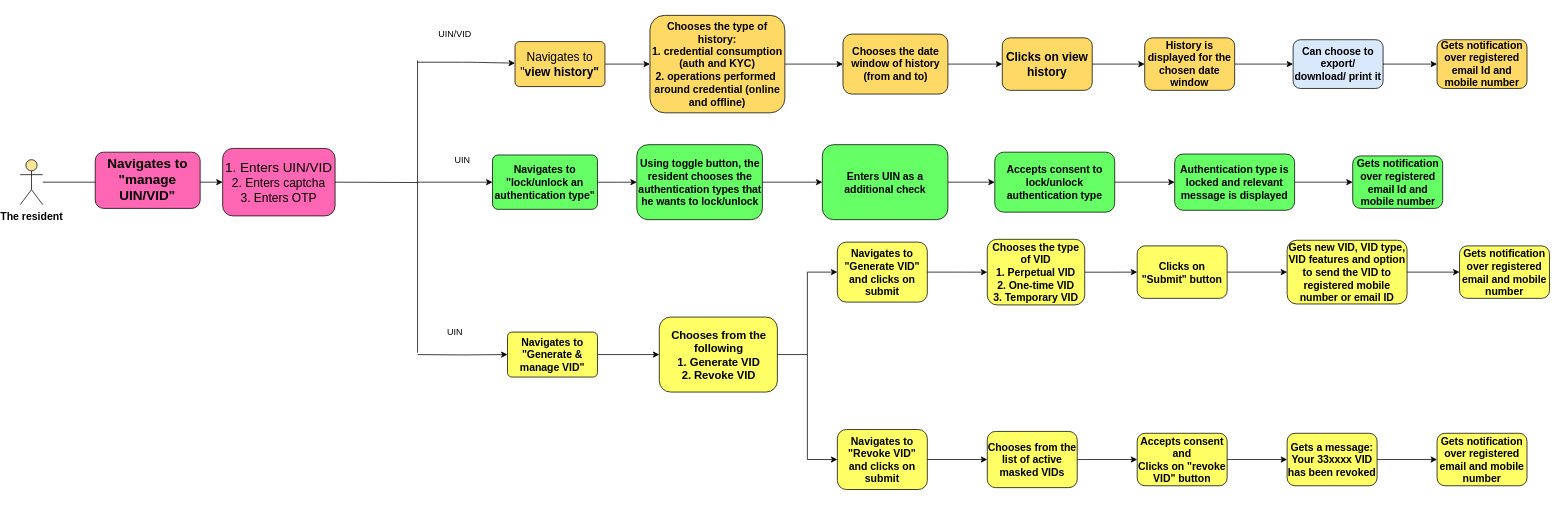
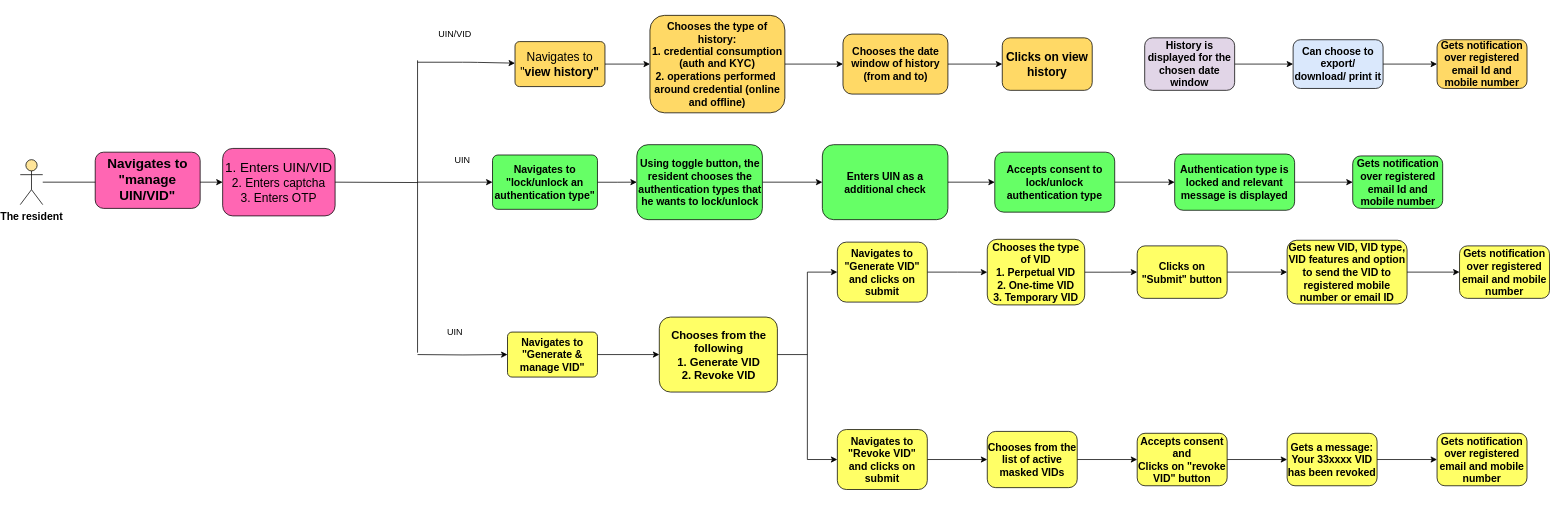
  <mxCell id="0" />
  <mxCell id="1" parent="0" />
  <mxCell id="2" value="" style="edgeStyle=orthogonalEdgeStyle;rounded=0;orthogonalLoop=1;jettySize=auto;html=1;" edge="1" parent="1" source="3" target="5"><mxGeometry relative="1" as="geometry" /></mxCell>
  <mxCell id="3" value="&lt;div&gt;&lt;span style=&quot;letter-spacing: -0.07px&quot;&gt;&lt;font style=&quot;font-size: 16px&quot;&gt;Navigates to &quot;&lt;b&gt;view history&quot;&lt;/b&gt;&lt;/font&gt;&lt;/span&gt;&lt;br&gt;&lt;/div&gt;" style="rounded=1;whiteSpace=wrap;html=1;fillColor=#FFD966;arcSize=10;" vertex="1" parent="1"><mxGeometry x="680" y="55" width="120" height="60" as="geometry" /></mxCell>
  <mxCell id="4" value="" style="edgeStyle=orthogonalEdgeStyle;rounded=0;orthogonalLoop=1;jettySize=auto;html=1;" edge="1" parent="1" source="5" target="7"><mxGeometry relative="1" as="geometry" /></mxCell>
  <mxCell id="5" value="&lt;font style=&quot;font-size: 14px&quot;&gt;&lt;b&gt;Chooses the type of history:&lt;br&gt;1. credential consumption (auth and KYC)&lt;br&gt;2. operations performed&amp;nbsp; around credential (online and offline)&lt;/b&gt;&lt;/font&gt;&lt;span style=&quot;letter-spacing: -0.07px ; background-color: rgb(255 , 255 , 255)&quot;&gt;&lt;br&gt;&lt;/span&gt;" style="rounded=1;whiteSpace=wrap;html=1;fillColor=#FFD966;" vertex="1" parent="1"><mxGeometry x="860" y="20" width="180" height="130" as="geometry" /></mxCell>
  <mxCell id="6" value="" style="edgeStyle=orthogonalEdgeStyle;rounded=0;orthogonalLoop=1;jettySize=auto;html=1;entryX=0;entryY=0.5;entryDx=0;entryDy=0;" edge="1" parent="1" source="7" target="9"><mxGeometry relative="1" as="geometry"><mxPoint x="1210" y="67.5" as="targetPoint" /></mxGeometry></mxCell>
  <mxCell id="7" value="&lt;b style=&quot;font-size: 14px ; letter-spacing: -0.07px&quot;&gt;Chooses the date window of history (from and to)&lt;/b&gt;" style="rounded=1;whiteSpace=wrap;html=1;fillColor=#FFD966;" vertex="1" parent="1"><mxGeometry x="1117.5" y="45" width="140" height="80" as="geometry" /></mxCell>
- <mxCell id="8" value="" style="edgeStyle=orthogonalEdgeStyle;rounded=0;orthogonalLoop=1;jettySize=auto;html=1;fillColor=#FFD966;" edge="1" parent="1" source="9" target="11"><mxGeometry relative="1" as="geometry" /></mxCell>
  <mxCell id="9" value="&lt;b style=&quot;letter-spacing: -0.07px&quot;&gt;&lt;font style=&quot;font-size: 16px&quot;&gt;Clicks on view history&lt;/font&gt;&lt;/b&gt;" style="rounded=1;whiteSpace=wrap;html=1;fillColor=#FFD966;" vertex="1" parent="1"><mxGeometry x="1330" y="50" width="120" height="70" as="geometry" /></mxCell>
  <mxCell id="10" value="" style="edgeStyle=orthogonalEdgeStyle;rounded=0;orthogonalLoop=1;jettySize=auto;html=1;fillColor=#00CC66;" edge="1" parent="1" source="11" target="13"><mxGeometry relative="1" as="geometry" /></mxCell>
- <mxCell id="11" value="&lt;b style=&quot;font-size: 14px ; letter-spacing: -0.07px&quot;&gt;History is displayed for the chosen date window&lt;/b&gt;" style="rounded=1;whiteSpace=wrap;html=1;fillColor=#FFD966;" vertex="1" parent="1"><mxGeometry x="1520" y="50" width="120" height="70" as="geometry" /></mxCell>
+ <mxCell id="11" value="&lt;b style=&quot;font-size: 14px ; letter-spacing: -0.07px&quot;&gt;History is displayed for the chosen date window&lt;/b&gt;" style="rounded=1;whiteSpace=wrap;html=1;fillColor=#e1d5e7;" vertex="1" parent="1"><mxGeometry x="1520" y="50" width="120" height="70" as="geometry" /></mxCell>
  <mxCell id="12" value="" style="edgeStyle=orthogonalEdgeStyle;rounded=0;orthogonalLoop=1;jettySize=auto;html=1;" edge="1" parent="1" source="13" target="14"><mxGeometry relative="1" as="geometry" /></mxCell>
  <mxCell id="13" value="&#10;&#10;&lt;!--StartFragment--&gt;&lt;b style=&quot;font-family: Helvetica; font-size: 14px; font-style: normal; font-variant-ligatures: normal; font-variant-caps: normal; letter-spacing: -0.07px; orphans: 2; text-align: center; text-indent: 0px; text-transform: none; widows: 2; word-spacing: 0px; -webkit-text-stroke-width: 0px; text-decoration-style: initial; text-decoration-color: initial;&quot;&gt;Can choose to export/ download/ print it&lt;/b&gt;&lt;!--EndFragment--&gt;&#10;&#10;" style="rounded=1;whiteSpace=wrap;html=1;fillColor=#dae8fc;" vertex="1" parent="1"><mxGeometry x="1718" y="52.5" width="120" height="65" as="geometry" /></mxCell>
  <mxCell id="14" value="&lt;b style=&quot;font-size: 14px ; letter-spacing: -0.07px&quot;&gt;Gets notification over registered email Id and mobile number&lt;/b&gt;" style="rounded=1;whiteSpace=wrap;html=1;fillColor=#FFD966;" vertex="1" parent="1"><mxGeometry x="1910" y="52.5" width="120" height="65" as="geometry" /></mxCell>
  <mxCell id="15" style="edgeStyle=orthogonalEdgeStyle;rounded=0;orthogonalLoop=1;jettySize=auto;html=1;entryX=0;entryY=0.5;entryDx=0;entryDy=0;fillColor=#00CC66;" edge="1" parent="1" source="16" target="17"><mxGeometry relative="1" as="geometry" /></mxCell>
  <mxCell id="16" value="&lt;b&gt;&lt;font style=&quot;font-size: 14px&quot;&gt;The resident&lt;/font&gt;&lt;/b&gt;" style="shape=umlActor;verticalLabelPosition=bottom;labelBackgroundColor=#ffffff;verticalAlign=top;html=1;outlineConnect=0;fillColor=#FFE599;" vertex="1" parent="1"><mxGeometry x="20" y="212.5" width="30" height="60" as="geometry" /></mxCell>
  <mxCell id="17" value="&lt;div&gt;&lt;font style=&quot;font-size: 18px&quot;&gt;1. Enters UIN/VID&lt;/font&gt;&lt;/div&gt;&lt;div&gt;&lt;font size=&quot;3&quot;&gt;2. Enters captcha&lt;br&gt;&lt;/font&gt;&lt;/div&gt;&lt;span style=&quot;text-align: left&quot;&gt;&lt;font size=&quot;3&quot;&gt;3. Enters OTP&lt;/font&gt;&lt;/span&gt;" style="rounded=1;whiteSpace=wrap;html=1;fillColor=#FF66B3;" vertex="1" parent="1"><mxGeometry x="290" y="197.5" width="150" height="90" as="geometry" /></mxCell>
  <mxCell id="18" value="" style="edgeStyle=orthogonalEdgeStyle;rounded=0;orthogonalLoop=1;jettySize=auto;html=1;" edge="1" parent="1" source="19" target="21"><mxGeometry relative="1" as="geometry" /></mxCell>
  <mxCell id="19" value="&lt;div&gt;&lt;b style=&quot;letter-spacing: -0.07px&quot;&gt;&lt;font style=&quot;font-size: 14px&quot;&gt;Navigates to &quot;lock/unlock an authentication type&quot;&lt;/font&gt;&lt;/b&gt;&lt;br&gt;&lt;/div&gt;" style="rounded=1;whiteSpace=wrap;html=1;fillColor=#66FF66;arcSize=10;" vertex="1" parent="1"><mxGeometry x="650" y="206.25" width="140" height="72.5" as="geometry" /></mxCell>
  <mxCell id="20" value="" style="edgeStyle=orthogonalEdgeStyle;rounded=0;orthogonalLoop=1;jettySize=auto;html=1;" edge="1" parent="1" source="21" target="23"><mxGeometry relative="1" as="geometry" /></mxCell>
  <mxCell id="21" value="&lt;b style=&quot;font-size: 14px ; letter-spacing: -0.07px&quot;&gt;Using toggle button, the resident chooses the authentication types that he wants to lock/unlock&lt;/b&gt;" style="rounded=1;whiteSpace=wrap;html=1;fillColor=#66FF66;" vertex="1" parent="1"><mxGeometry x="842.5" y="192.5" width="167.5" height="100" as="geometry" /></mxCell>
  <mxCell id="22" value="" style="edgeStyle=orthogonalEdgeStyle;rounded=0;orthogonalLoop=1;jettySize=auto;html=1;" edge="1" parent="1" source="23" target="25"><mxGeometry relative="1" as="geometry" /></mxCell>
  <mxCell id="23" value="&lt;b style=&quot;font-size: 14px ; letter-spacing: -0.07px&quot;&gt;Enters UIN as a additional check&lt;/b&gt;" style="rounded=1;whiteSpace=wrap;html=1;fillColor=#66FF66;" vertex="1" parent="1"><mxGeometry x="1090" y="192.5" width="167.5" height="100" as="geometry" /></mxCell>
  <mxCell id="24" value="" style="edgeStyle=orthogonalEdgeStyle;rounded=0;orthogonalLoop=1;jettySize=auto;html=1;" edge="1" parent="1" source="25" target="27"><mxGeometry relative="1" as="geometry" /></mxCell>
  <mxCell id="25" value="&lt;b style=&quot;font-size: 14px ; letter-spacing: -0.07px&quot;&gt;Accepts consent to lock/unlock authentication type&lt;/b&gt;" style="rounded=1;whiteSpace=wrap;html=1;fillColor=#66FF66;" vertex="1" parent="1"><mxGeometry x="1320" y="202.5" width="160" height="80" as="geometry" /></mxCell>
  <mxCell id="26" value="" style="edgeStyle=orthogonalEdgeStyle;rounded=0;orthogonalLoop=1;jettySize=auto;html=1;" edge="1" parent="1" source="27" target="28"><mxGeometry relative="1" as="geometry" /></mxCell>
  <mxCell id="27" value="&lt;b style=&quot;font-size: 14px ; letter-spacing: -0.07px&quot;&gt;Authentication type is locked and relevant message is displayed&lt;/b&gt;" style="rounded=1;whiteSpace=wrap;html=1;fillColor=#66FF66;" vertex="1" parent="1"><mxGeometry x="1560" y="205" width="160" height="75" as="geometry" /></mxCell>
  <mxCell id="28" value="&lt;b style=&quot;font-size: 14px ; letter-spacing: -0.07px&quot;&gt;Gets notification over registered email Id and mobile number&lt;/b&gt;" style="rounded=1;whiteSpace=wrap;html=1;fillColor=#66FF66;" vertex="1" parent="1"><mxGeometry x="1797.5" y="207.5" width="120" height="70" as="geometry" /></mxCell>
  <mxCell id="29" value="" style="edgeStyle=orthogonalEdgeStyle;rounded=0;orthogonalLoop=1;jettySize=auto;html=1;fillColor=#FFFF66;shadow=0;" edge="1" parent="1" target="31"><mxGeometry relative="1" as="geometry"><mxPoint x="550" y="472.5" as="sourcePoint" /></mxGeometry></mxCell>
  <mxCell id="30" value="" style="edgeStyle=orthogonalEdgeStyle;rounded=0;orthogonalLoop=1;jettySize=auto;html=1;fillColor=#FFFF66;shadow=0;" edge="1" parent="1" source="31" target="32"><mxGeometry relative="1" as="geometry" /></mxCell>
  <mxCell id="31" value="&lt;div&gt;&lt;b style=&quot;letter-spacing: -0.07px&quot;&gt;&lt;font style=&quot;font-size: 14px&quot;&gt;Navigates to &quot;Generate &amp;amp; manage VID&quot;&lt;/font&gt;&lt;/b&gt;&lt;br&gt;&lt;/div&gt;" style="rounded=1;whiteSpace=wrap;html=1;fillColor=#FFFF66;arcSize=10;shadow=0;" vertex="1" parent="1"><mxGeometry x="670" y="442.5" width="120" height="60" as="geometry" /></mxCell>
  <mxCell id="32" value="&lt;b style=&quot;letter-spacing: -0.07px ; font-size: 15px&quot;&gt;Chooses from the following&lt;br&gt;1. Generate VID&lt;br&gt;2. Revoke VID&lt;/b&gt;&lt;span style=&quot;letter-spacing: -0.07px ; background-color: rgb(255 , 255 , 255)&quot;&gt;&lt;br&gt;&lt;/span&gt;" style="rounded=1;whiteSpace=wrap;html=1;fillColor=#FFFF66;shadow=0;" vertex="1" parent="1"><mxGeometry x="872.5" y="422.5" width="157.5" height="100" as="geometry" /></mxCell>
  <mxCell id="33" value="" style="edgeStyle=orthogonalEdgeStyle;rounded=0;orthogonalLoop=1;jettySize=auto;html=1;fillColor=#FFFF66;shadow=0;" edge="1" parent="1" source="34" target="36"><mxGeometry relative="1" as="geometry" /></mxCell>
  <mxCell id="34" value="&lt;b style=&quot;font-size: 14px ; letter-spacing: -0.07px&quot;&gt;Navigates to &quot;Generate VID&quot; and clicks on submit&lt;/b&gt;" style="rounded=1;whiteSpace=wrap;html=1;fillColor=#FFFF66;shadow=0;" vertex="1" parent="1"><mxGeometry x="1110" y="322.5" width="120" height="80" as="geometry" /></mxCell>
  <mxCell id="35" value="" style="edgeStyle=orthogonalEdgeStyle;rounded=0;orthogonalLoop=1;jettySize=auto;html=1;fillColor=#FFFF66;shadow=0;" edge="1" parent="1" source="36" target="38"><mxGeometry relative="1" as="geometry" /></mxCell>
  <mxCell id="36" value="&lt;b style=&quot;font-size: 14px ; letter-spacing: -0.07px&quot;&gt;Chooses the type of VID&lt;br&gt;1. Perpetual VID&lt;br&gt;2. One-time VID&lt;br&gt;3. Temporary VID&lt;/b&gt;&lt;span style=&quot;font-size: 14px ; letter-spacing: -0.07px ; background-color: rgb(255 , 255 , 255)&quot;&gt;&lt;br&gt;&lt;/span&gt;" style="rounded=1;whiteSpace=wrap;html=1;fillColor=#FFFF66;shadow=0;" vertex="1" parent="1"><mxGeometry x="1310" y="318.75" width="130" height="87.5" as="geometry" /></mxCell>
  <mxCell id="37" value="" style="edgeStyle=orthogonalEdgeStyle;rounded=0;orthogonalLoop=1;jettySize=auto;html=1;fillColor=#FFFF66;shadow=0;" edge="1" parent="1" source="38" target="40"><mxGeometry relative="1" as="geometry" /></mxCell>
  <mxCell id="38" value="&lt;b style=&quot;font-size: 14px ; letter-spacing: -0.07px&quot;&gt;Clicks on &quot;Submit&quot; button&lt;/b&gt;" style="rounded=1;whiteSpace=wrap;html=1;fillColor=#FFFF66;shadow=0;" vertex="1" parent="1"><mxGeometry x="1510" y="327.5" width="120" height="70" as="geometry" /></mxCell>
  <mxCell id="39" value="" style="edgeStyle=orthogonalEdgeStyle;rounded=0;orthogonalLoop=1;jettySize=auto;html=1;fillColor=#FFFF66;shadow=0;" edge="1" parent="1" source="40" target="41"><mxGeometry relative="1" as="geometry" /></mxCell>
  <mxCell id="40" value="&lt;b style=&quot;font-size: 14px ; letter-spacing: -0.07px&quot;&gt;Gets new VID, VID type, VID features and option to send the VID to registered mobile number or email ID&lt;/b&gt;" style="rounded=1;whiteSpace=wrap;html=1;fillColor=#FFFF66;shadow=0;" vertex="1" parent="1"><mxGeometry x="1710" y="320" width="160" height="85" as="geometry" /></mxCell>
  <mxCell id="41" value="&lt;b style=&quot;font-size: 14px ; letter-spacing: -0.07px&quot;&gt;Gets notification over registered email and mobile number&lt;/b&gt;" style="rounded=1;whiteSpace=wrap;html=1;fillColor=#FFFF66;shadow=0;" vertex="1" parent="1"><mxGeometry x="1940" y="327.5" width="120" height="70" as="geometry" /></mxCell>
  <mxCell id="42" value="" style="edgeStyle=orthogonalEdgeStyle;rounded=0;orthogonalLoop=1;jettySize=auto;html=1;fillColor=#FFFF66;shadow=0;" edge="1" parent="1" source="43" target="45"><mxGeometry relative="1" as="geometry" /></mxCell>
  <mxCell id="43" value="&lt;font style=&quot;font-size: 14px&quot;&gt;&lt;b&gt;Navigates to &quot;Revoke VID&quot; and&amp;nbsp;clicks on submit&lt;/b&gt;&lt;/font&gt;" style="rounded=1;whiteSpace=wrap;html=1;fillColor=#FFFF66;shadow=0;align=center;" vertex="1" parent="1"><mxGeometry x="1110" y="572.5" width="120" height="80" as="geometry" /></mxCell>
  <mxCell id="44" value="" style="edgeStyle=orthogonalEdgeStyle;rounded=0;orthogonalLoop=1;jettySize=auto;html=1;fillColor=#FFFF66;shadow=0;" edge="1" parent="1" source="45" target="47"><mxGeometry relative="1" as="geometry" /></mxCell>
  <mxCell id="45" value="&lt;b style=&quot;font-size: 14px ; letter-spacing: -0.07px&quot;&gt;Chooses from the list of active masked VIDs&lt;/b&gt;" style="rounded=1;whiteSpace=wrap;html=1;fillColor=#FFFF66;shadow=0;" vertex="1" parent="1"><mxGeometry x="1310" y="575" width="120" height="75" as="geometry" /></mxCell>
  <mxCell id="46" value="" style="edgeStyle=orthogonalEdgeStyle;rounded=0;orthogonalLoop=1;jettySize=auto;html=1;fillColor=#FFFF66;shadow=0;" edge="1" parent="1" source="47" target="49"><mxGeometry relative="1" as="geometry" /></mxCell>
  <mxCell id="47" value="&lt;b style=&quot;font-size: 14px ; letter-spacing: -0.07px&quot;&gt;Accepts consent and&lt;br&gt;Clicks on &quot;revoke VID&quot; button&lt;/b&gt;" style="rounded=1;whiteSpace=wrap;html=1;fillColor=#FFFF66;shadow=0;" vertex="1" parent="1"><mxGeometry x="1510" y="577.5" width="120" height="70" as="geometry" /></mxCell>
  <mxCell id="48" value="" style="edgeStyle=orthogonalEdgeStyle;rounded=0;orthogonalLoop=1;jettySize=auto;html=1;fillColor=#FFFF66;shadow=0;" edge="1" parent="1" source="49" target="50"><mxGeometry relative="1" as="geometry" /></mxCell>
  <mxCell id="49" value="&lt;b style=&quot;font-size: 14px ; letter-spacing: -0.07px&quot;&gt;Gets a message: Your 33xxxx VID has been revoked&lt;/b&gt;" style="rounded=1;whiteSpace=wrap;html=1;fillColor=#FFFF66;shadow=0;" vertex="1" parent="1"><mxGeometry x="1710" y="577.5" width="120" height="70" as="geometry" /></mxCell>
  <mxCell id="50" value="&lt;b style=&quot;font-size: 14px ; letter-spacing: -0.07px&quot;&gt;Gets notification over registered email and mobile number&lt;/b&gt;" style="rounded=1;whiteSpace=wrap;html=1;fillColor=#FFFF66;shadow=0;" vertex="1" parent="1"><mxGeometry x="1910" y="577.5" width="120" height="70" as="geometry" /></mxCell>
  <mxCell id="51" value="" style="endArrow=classic;html=1;fillColor=#00CC66;entryX=0;entryY=0.5;entryDx=0;entryDy=0;shadow=0;" edge="1" parent="1" target="34"><mxGeometry width="50" height="50" relative="1" as="geometry"><mxPoint x="1070" y="362.5" as="sourcePoint" /><mxPoint x="1450" y="432.5" as="targetPoint" /></mxGeometry></mxCell>
  <mxCell id="52" value="" style="endArrow=classic;html=1;fillColor=#00CC66;entryX=0;entryY=0.5;entryDx=0;entryDy=0;shadow=0;" edge="1" parent="1"><mxGeometry width="50" height="50" relative="1" as="geometry"><mxPoint x="1070" y="612.5" as="sourcePoint" /><mxPoint x="1110" y="612.5" as="targetPoint" /></mxGeometry></mxCell>
  <mxCell id="53" value="" style="endArrow=none;html=1;fillColor=#00CC66;shadow=0;" edge="1" parent="1"><mxGeometry width="50" height="50" relative="1" as="geometry"><mxPoint x="1070" y="612.5" as="sourcePoint" /><mxPoint x="1070" y="362.5" as="targetPoint" /></mxGeometry></mxCell>
  <mxCell id="54" value="&lt;font style=&quot;font-size: 18px&quot;&gt;&lt;span style=&quot;text-align: left ; text-indent: 0px ; float: none ; display: inline&quot;&gt;&lt;b&gt;Navigates to &quot;manage UIN/VID&quot;&lt;/b&gt;&lt;/span&gt;&lt;/font&gt;" style="rounded=1;whiteSpace=wrap;html=1;fillColor=#FF66B3;" vertex="1" parent="1"><mxGeometry x="120" y="202.5" width="140" height="75" as="geometry" /></mxCell>
  <mxCell id="55" value="UIN" style="text;html=1;strokeColor=none;fillColor=none;align=center;verticalAlign=middle;whiteSpace=wrap;rounded=0;" vertex="1" parent="1"><mxGeometry x="590" y="202.5" width="40" height="20" as="geometry" /></mxCell>
  <mxCell id="56" value="" style="endArrow=none;html=1;fillColor=#00CC66;exitX=1;exitY=0.5;exitDx=0;exitDy=0;shadow=0;" edge="1" parent="1" source="32"><mxGeometry width="50" height="50" relative="1" as="geometry"><mxPoint x="1350" y="402.5" as="sourcePoint" /><mxPoint x="1070" y="472.5" as="targetPoint" /></mxGeometry></mxCell>
  <mxCell id="57" value="UIN/VID" style="text;html=1;strokeColor=none;fillColor=none;align=center;verticalAlign=middle;whiteSpace=wrap;rounded=0;" vertex="1" parent="1"><mxGeometry x="580" y="35" width="40" height="20" as="geometry" /></mxCell>
  <mxCell id="58" value="UIN" style="text;html=1;strokeColor=none;fillColor=none;align=center;verticalAlign=middle;whiteSpace=wrap;rounded=0;" vertex="1" parent="1"><mxGeometry x="580" y="432.5" width="40" height="20" as="geometry" /></mxCell>
  <mxCell id="59" value="" style="endArrow=classic;html=1;entryX=0;entryY=0.5;entryDx=0;entryDy=0;" edge="1" parent="1" target="19"><mxGeometry width="50" height="50" relative="1" as="geometry"><mxPoint x="550" y="242.5" as="sourcePoint" /><mxPoint x="530" y="142.5" as="targetPoint" /></mxGeometry></mxCell>
  <mxCell id="60" value="" style="endArrow=classic;html=1;" edge="1" parent="1" target="3"><mxGeometry width="50" height="50" relative="1" as="geometry"><mxPoint x="550" y="82.5" as="sourcePoint" /><mxPoint x="630" y="97.5" as="targetPoint" /><Array as="points"><mxPoint x="620" y="82.5" /></Array></mxGeometry></mxCell>
  <mxCell id="61" value="" style="endArrow=none;html=1;" edge="1" parent="1"><mxGeometry width="50" height="50" relative="1" as="geometry"><mxPoint x="550" y="80" as="sourcePoint" /><mxPoint x="550" y="470" as="targetPoint" /></mxGeometry></mxCell>
  <mxCell id="62" value="" style="endArrow=none;html=1;exitX=1;exitY=0.5;exitDx=0;exitDy=0;" edge="1" parent="1" source="17"><mxGeometry width="50" height="50" relative="1" as="geometry"><mxPoint x="910" y="230" as="sourcePoint" /><mxPoint x="550" y="243" as="targetPoint" /></mxGeometry></mxCell>
